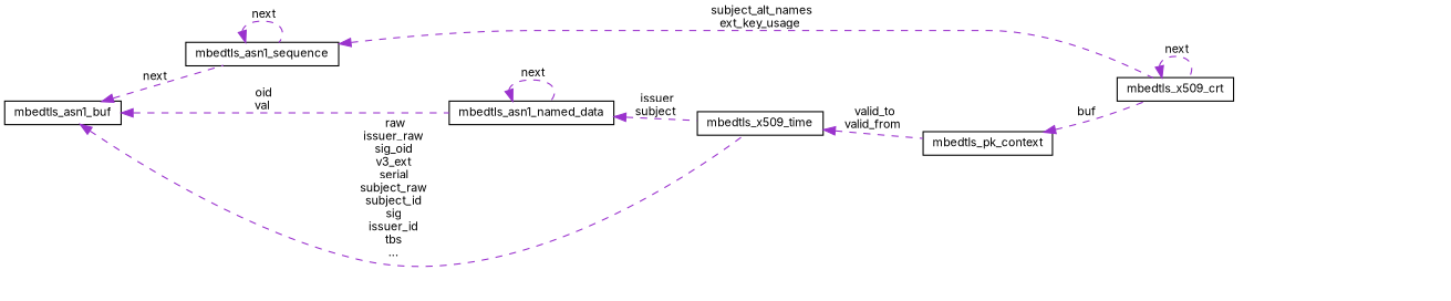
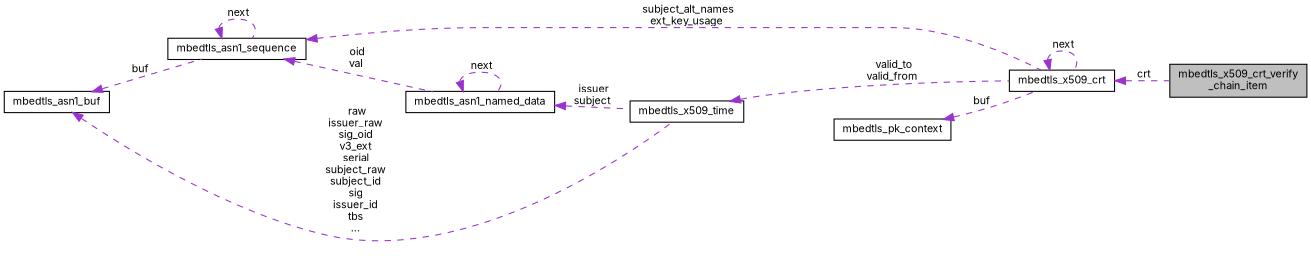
  digraph {
    fontname=Inter
    rankdir=LR
    node [color=black fontname=Inter fontsize=10 shape=record]
    edge [color=darkorchid3 dir=back fontname=Inter fontsize=10 labelfontname=Helvetica labelfontsize=10 style=dashed]
+   n1 [fillcolor=grey75 fontcolor=black height=0.2 label="mbedtls_x509_crt_verify\l_chain_item" style=filled width=0.4]
    n2 [height=0.2 label=mbedtls_x509_crt width=0.4]
    n3 [height=0.2 label=mbedtls_asn1_sequence width=0.4]
    n4 [height=0.2 label=mbedtls_asn1_buf width=0.4]
    n5 [height=0.2 label=mbedtls_asn1_named_data width=0.4]
    n6 [height=0.2 label=mbedtls_x509_time width=0.4]
    n7 [height=0.2 label=mbedtls_pk_context width=0.4]
+   n2 -> n1 [label=" crt"]
    n2 -> n2 [label=" next"]
    n3 -> n2 [label=" subject_alt_names\next_key_usage"]
    n3 -> n3 [label=" next"]
-   n4 -> n3 [label=" next"]
-   n4 -> n5 [label=" oid\nval"]
+   n4 -> n3 [label=" buf"]
+   n3 -> n5 [label=" oid\nval"]
    n4 -> n6 [label=" raw\nissuer_raw\nsig_oid\nv3_ext\nserial\nsubject_raw\nsubject_id\nsig\nissuer_id\ntbs\n..."]
    n5 -> n5 [label=" next"]
    n5 -> n6 [label=" issuer\nsubject"]
-   n6 -> n7 [label=" valid_to\nvalid_from"]
+   n6 -> n2 [label=" valid_to\nvalid_from"]
    n7 -> n2 [label=" buf"]
  }
